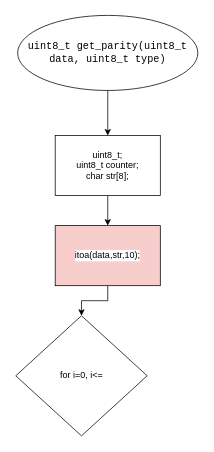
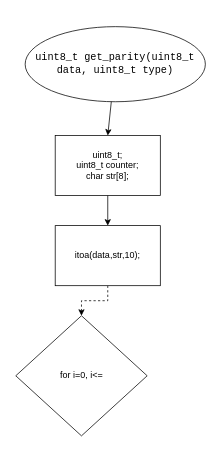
  <mxCell id="0" />
  <mxCell id="1" parent="0" />
- <mxCell id="2" value="&lt;span style=&quot;font-family: ui-monospace, SFMono-Regular, &amp;quot;SF Mono&amp;quot;, Menlo, Consolas, &amp;quot;Liberation Mono&amp;quot;, monospace; font-size: 13.6px; text-align: left; background-color: rgb(255, 255, 255);&quot;&gt;uint8_t get_parity(uint8_t data, uint8_t type)&lt;/span&gt;" style="ellipse;whiteSpace=wrap;html=1;" vertex="1" parent="1"><mxGeometry x="23" y="20" width="240" height="100" as="geometry" /></mxCell>
+ <mxCell id="2" value="&lt;span style=&quot;font-family: ui-monospace, SFMono-Regular, &amp;quot;SF Mono&amp;quot;, Menlo, Consolas, &amp;quot;Liberation Mono&amp;quot;, monospace; font-size: 13.6px; text-align: left; background-color: rgb(255, 255, 255);&quot;&gt;uint8_t get_parity(uint8_t data, uint8_t type)&lt;/span&gt;" style="ellipse;whiteSpace=wrap;html=1;" vertex="1" parent="1"><mxGeometry x="33" y="35" width="240" height="100" as="geometry" /></mxCell>
  <mxCell id="3" value="" style="endArrow=classic;html=1;rounded=0;fontColor=#000000;" edge="1" parent="1" source="2"><mxGeometry width="50" height="50" relative="1" as="geometry"><mxPoint x="93" y="180" as="sourcePoint" /><mxPoint x="143" y="180" as="targetPoint" /></mxGeometry></mxCell>
  <mxCell id="4" value="uint8_t;&lt;br&gt;uint8_t counter;&lt;br&gt;char str[8];" style="rounded=0;whiteSpace=wrap;html=1;labelBackgroundColor=#FFFFFF;fontColor=#000000;" vertex="1" parent="1"><mxGeometry x="73" y="180" width="140" height="80" as="geometry" /></mxCell>
- <mxCell id="5" value="" style="edgeStyle=orthogonalEdgeStyle;rounded=0;orthogonalLoop=1;jettySize=auto;html=1;fontColor=#000000;" edge="1" parent="1" source="6" target="8"><mxGeometry relative="1" as="geometry" /></mxCell>
- <mxCell id="6" value="itoa(data,str,10);" style="rounded=0;whiteSpace=wrap;html=1;labelBackgroundColor=#FFFFFF;fontColor=#000000;fillColor=#f8cecc;" vertex="1" parent="1"><mxGeometry x="73" y="300" width="140" height="80" as="geometry" /></mxCell>
+ <mxCell id="5" value="" style="edgeStyle=orthogonalEdgeStyle;rounded=0;orthogonalLoop=1;jettySize=auto;html=1;fontColor=#000000;dashed=1;" edge="1" parent="1" source="6" target="8"><mxGeometry relative="1" as="geometry" /></mxCell>
+ <mxCell id="6" value="itoa(data,str,10);" style="rounded=0;whiteSpace=wrap;html=1;labelBackgroundColor=#FFFFFF;fontColor=#000000;" vertex="1" parent="1"><mxGeometry x="73" y="300" width="140" height="80" as="geometry" /></mxCell>
  <mxCell id="7" value="" style="endArrow=classic;html=1;rounded=0;fontColor=#000000;exitX=0.5;exitY=1;exitDx=0;exitDy=0;" edge="1" parent="1" source="4"><mxGeometry width="50" height="50" relative="1" as="geometry"><mxPoint x="93" y="370" as="sourcePoint" /><mxPoint x="143" y="300" as="targetPoint" /><Array as="points" /></mxGeometry></mxCell>
  <mxCell id="8" value="for i=0, i&amp;lt;=" style="rhombus;whiteSpace=wrap;html=1;fontColor=#000000;rounded=0;labelBackgroundColor=#FFFFFF;" vertex="1" parent="1"><mxGeometry x="20.5" y="420" width="175" height="160" as="geometry" /></mxCell>
